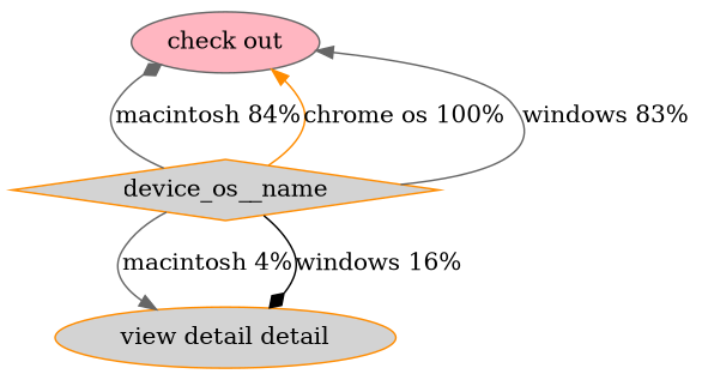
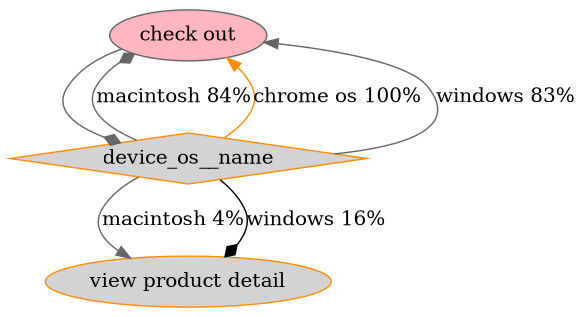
  digraph {
    node [color=darkorange fillcolor=lightgrey shape=oval style=filled]
    edge [arrowhead=diamond color=gray40]
    n1 [color=gray40 fillcolor=lightpink label="check out"]
    n2 [label=device_os__name shape=diamond]
-   n3 [label="view detail detail"]
+   n3 [label="view product detail"]
+   n1 -> n2
    n2 -> n1 [label="macintosh 84%"]
    n2 -> n1 [arrowhead=normal color=darkorange label="chrome os 100%"]
    n2 -> n1 [arrowhead=normal label="windows 83%"]
    n2 -> n3 [arrowhead=normal label="macintosh 4%"]
    n2 -> n3 [color=black label="windows 16%"]
  }
